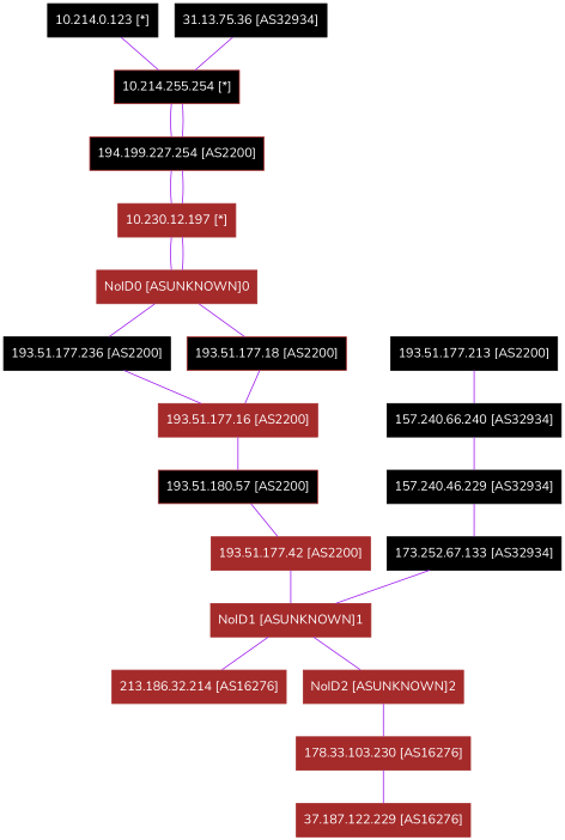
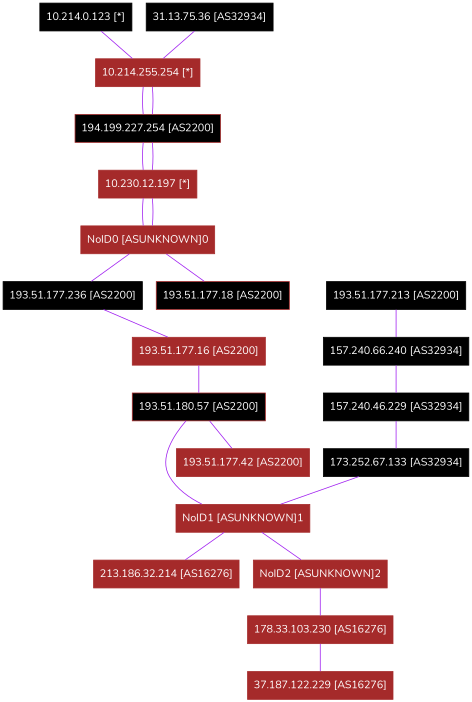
  digraph {
    fontname=Nunito
    node [color=brown fontcolor=white fontname=Nunito shape=box style=filled]
    edge [arrowsize=0 color=purple fontname=Nunito]
    "10.214.0.123 [*]" [color=black]
-   "10.214.255.254 [*]" [fillcolor=black]
+   "10.214.255.254 [*]"
    "194.199.227.254 [AS2200]" [fillcolor=black]
    "10.230.12.197 [*]"
    "NoID0 [ASUNKNOWN]0"
    "193.51.177.236 [AS2200]" [color=black]
    "193.51.177.18 [AS2200]" [fillcolor=black]
    "193.51.177.16 [AS2200]"
    "193.51.177.213 [AS2200]" [color=black]
    "157.240.66.240 [AS32934]" [color=black]
    "157.240.46.229 [AS32934]" [color=black]
    "173.252.67.133 [AS32934]" [color=black]
    "NoID1 [ASUNKNOWN]1"
    "31.13.75.36 [AS32934]" [color=black]
    "193.51.180.57 [AS2200]" [fillcolor=black]
    "193.51.177.42 [AS2200]"
    "213.186.32.214 [AS16276]"
    "NoID2 [ASUNKNOWN]2"
    "178.33.103.230 [AS16276]"
    "37.187.122.229 [AS16276]"
    "10.214.0.123 [*]" -> "10.214.255.254 [*]"
    "10.214.255.254 [*]" -> "194.199.227.254 [AS2200]"
    "10.214.255.254 [*]" -> "194.199.227.254 [AS2200]"
    "194.199.227.254 [AS2200]" -> "10.230.12.197 [*]"
    "194.199.227.254 [AS2200]" -> "10.230.12.197 [*]"
    "10.230.12.197 [*]" -> "NoID0 [ASUNKNOWN]0"
    "10.230.12.197 [*]" -> "NoID0 [ASUNKNOWN]0"
    "NoID0 [ASUNKNOWN]0" -> "193.51.177.236 [AS2200]"
    "NoID0 [ASUNKNOWN]0" -> "193.51.177.18 [AS2200]"
    "193.51.177.236 [AS2200]" -> "193.51.177.16 [AS2200]"
-   "193.51.177.18 [AS2200]" -> "193.51.177.16 [AS2200]"
    "193.51.177.16 [AS2200]" -> "193.51.180.57 [AS2200]"
    "193.51.177.213 [AS2200]" -> "157.240.66.240 [AS32934]"
    "157.240.66.240 [AS32934]" -> "157.240.46.229 [AS32934]"
    "157.240.46.229 [AS32934]" -> "173.252.67.133 [AS32934]"
    "173.252.67.133 [AS32934]" -> "NoID1 [ASUNKNOWN]1"
    "NoID1 [ASUNKNOWN]1" -> "213.186.32.214 [AS16276]"
    "NoID1 [ASUNKNOWN]1" -> "NoID2 [ASUNKNOWN]2"
    "31.13.75.36 [AS32934]" -> "10.214.255.254 [*]"
    "193.51.180.57 [AS2200]" -> "193.51.177.42 [AS2200]"
-   "193.51.177.42 [AS2200]" -> "NoID1 [ASUNKNOWN]1"
+   "193.51.180.57 [AS2200]" -> "NoID1 [ASUNKNOWN]1"
    "NoID2 [ASUNKNOWN]2" -> "178.33.103.230 [AS16276]"
    "178.33.103.230 [AS16276]" -> "37.187.122.229 [AS16276]"
  }
